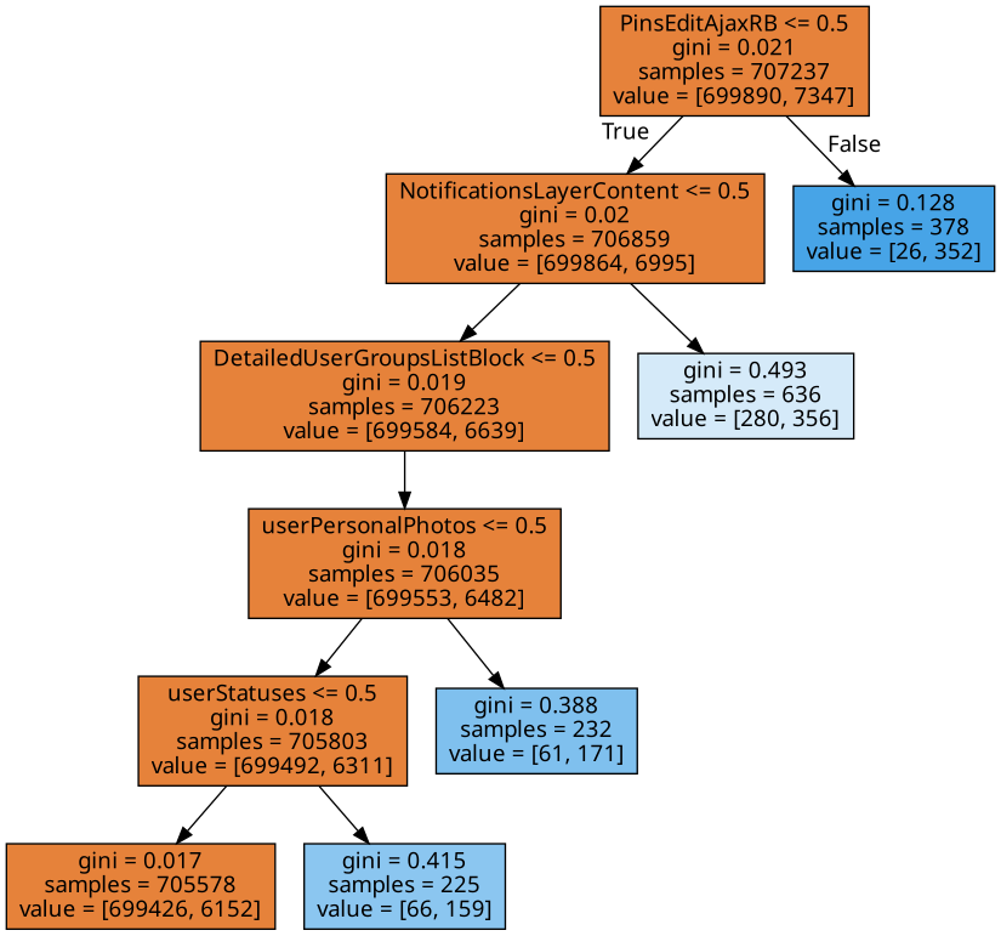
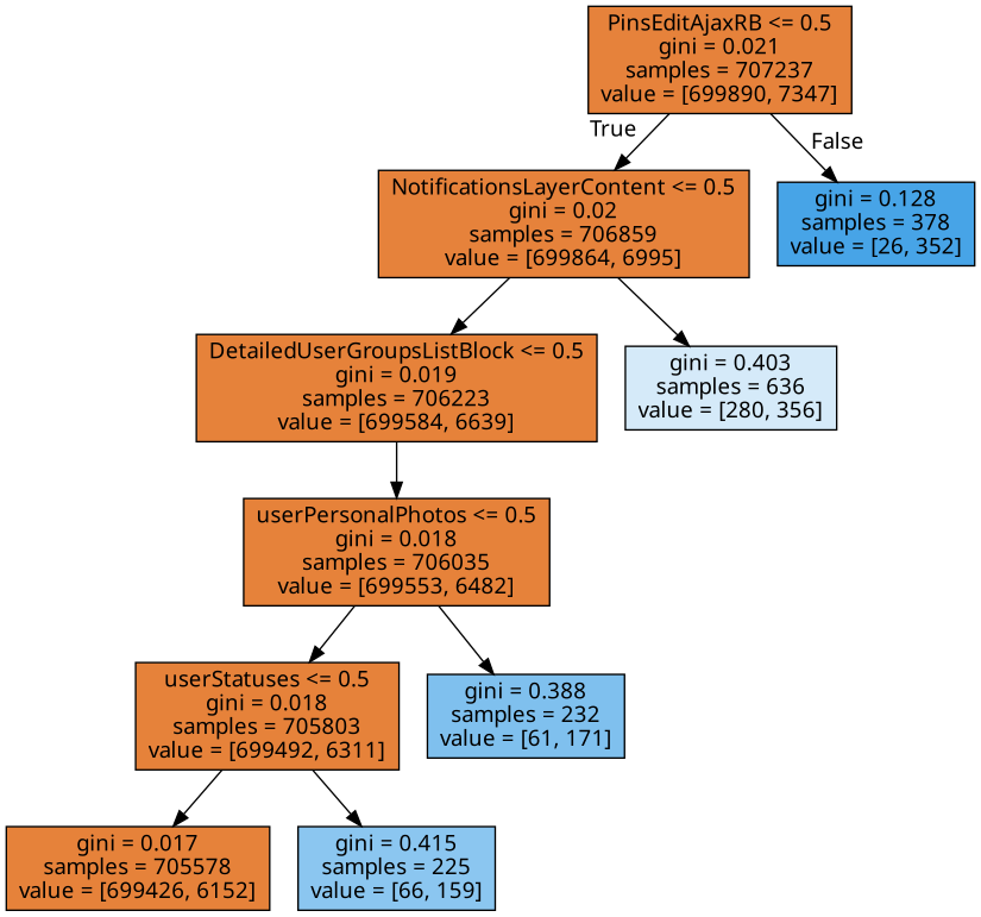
  digraph {
    fontname="Noto Sans"
    node [color=black fillcolor="#e58139fd" fontname="Noto Sans" shape=box style=filled]
    edge [fontname="Noto Sans"]
    n1 [fillcolor="#e58139fc" label="PinsEditAjaxRB <= 0.5\ngini = 0.021\nsamples = 707237\nvalue = [699890, 7347]"]
    n2 [fillcolor="#e58139fc" label="NotificationsLayerContent <= 0.5\ngini = 0.02\nsamples = 706859\nvalue = [699864, 6995]"]
    n3 [fillcolor="#399de5ec" label="gini = 0.128\nsamples = 378\nvalue = [26, 352]"]
    n4 [label="DetailedUserGroupsListBlock <= 0.5\ngini = 0.019\nsamples = 706223\nvalue = [699584, 6639]"]
-   n5 [fillcolor="#399de536" label="gini = 0.493\nsamples = 636\nvalue = [280, 356]"]
+   n5 [fillcolor="#399de536" label="gini = 0.403\nsamples = 636\nvalue = [280, 356]"]
    n6 [label="userPersonalPhotos <= 0.5\ngini = 0.018\nsamples = 706035\nvalue = [699553, 6482]"]
    n7 [label="userStatuses <= 0.5\ngini = 0.018\nsamples = 705803\nvalue = [699492, 6311]"]
    n8 [fillcolor="#399de5a4" label="gini = 0.388\nsamples = 232\nvalue = [61, 171]"]
    n9 [label="gini = 0.017\nsamples = 705578\nvalue = [699426, 6152]"]
    n10 [fillcolor="#399de595" label="gini = 0.415\nsamples = 225\nvalue = [66, 159]"]
    n1 -> n2 [headlabel=True labelangle=45 labeldistance=2.5]
    n1 -> n3 [headlabel=False labelangle=-45 labeldistance=2.5]
    n2 -> n4
    n2 -> n5
    n4 -> n6
    n6 -> n7
    n6 -> n8
    n7 -> n9
    n7 -> n10
  }
